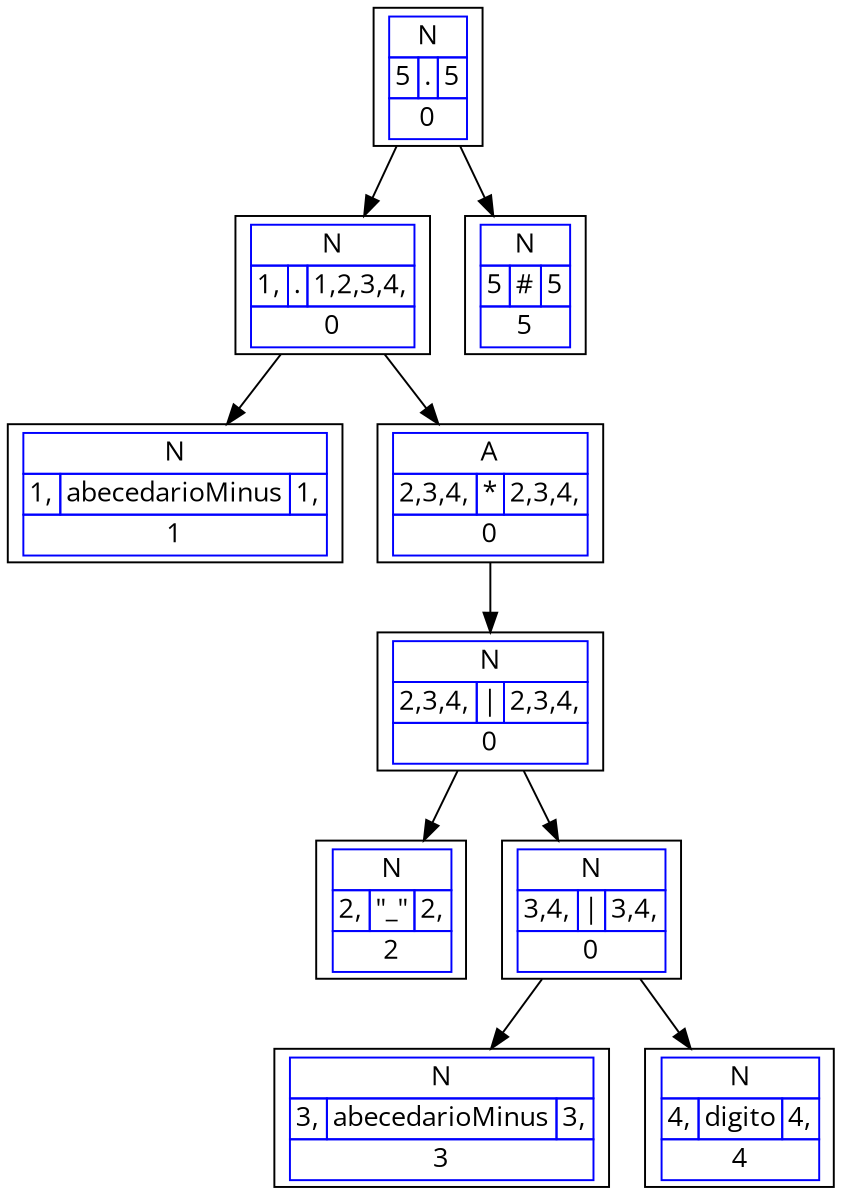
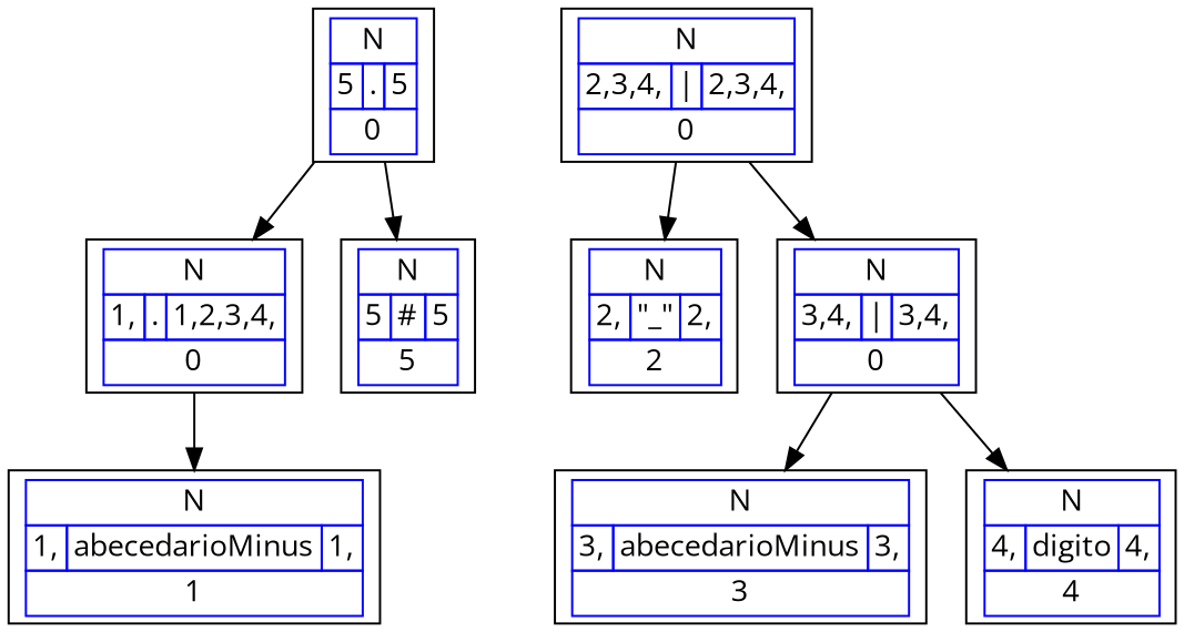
  digraph {
    concentrate=true
    rankdir=UD
    fontname="Open Sans"
    node [shape=box fontname="Open Sans"]
    edge [fontname="Open Sans"]
    n1 [label=<  <table border='0' cellborder='1' color='blue' cellspacing='0'> <tr><td colspan="3">N</td></tr> <tr><td>5</td><td>.</td><td>5</td></tr> <tr><td colspan="3">0</td></tr> </table> >]
    n2 [label=<  <table border='0' cellborder='1' color='blue' cellspacing='0'> <tr><td colspan="3">N</td></tr> <tr><td>1,</td><td>.</td><td>1,2,3,4,</td></tr> <tr><td colspan="3">0</td></tr> </table> >]
    n3 [label=<  <table border='0' cellborder='1' color='blue' cellspacing='0'> <tr><td colspan="3">N</td></tr> <tr><td>5</td><td>#</td><td>5</td></tr> <tr><td colspan="3">5</td></tr> </table> >]
    n4 [label=<  <table border='0' cellborder='1' color='blue' cellspacing='0'> <tr><td colspan="3">N</td></tr> <tr><td>1,</td><td>abecedarioMinus</td><td>1,</td></tr> <tr><td colspan="3">1</td></tr> </table> >]
-   n5 [label=<  <table border='0' cellborder='1' color='blue' cellspacing='0'> <tr><td colspan="3">A</td></tr> <tr><td>2,3,4,</td><td>*</td><td>2,3,4,</td></tr> <tr><td colspan="3">0</td></tr> </table> >]
    n6 [label=<  <table border='0' cellborder='1' color='blue' cellspacing='0'> <tr><td colspan="3">N</td></tr> <tr><td>2,3,4,</td><td>|</td><td>2,3,4,</td></tr> <tr><td colspan="3">0</td></tr> </table> >]
    n7 [label=<  <table border='0' cellborder='1' color='blue' cellspacing='0'> <tr><td colspan="3">N</td></tr> <tr><td>2,</td><td>"_"</td><td>2,</td></tr> <tr><td colspan="3">2</td></tr> </table> >]
    n8 [label=<  <table border='0' cellborder='1' color='blue' cellspacing='0'> <tr><td colspan="3">N</td></tr> <tr><td>3,4,</td><td>|</td><td>3,4,</td></tr> <tr><td colspan="3">0</td></tr> </table> >]
    n9 [label=<  <table border='0' cellborder='1' color='blue' cellspacing='0'> <tr><td colspan="3">N</td></tr> <tr><td>3,</td><td>abecedarioMinus</td><td>3,</td></tr> <tr><td colspan="3">3</td></tr> </table> >]
    n10 [label=<  <table border='0' cellborder='1' color='blue' cellspacing='0'> <tr><td colspan="3">N</td></tr> <tr><td>4,</td><td>digito</td><td>4,</td></tr> <tr><td colspan="3">4</td></tr> </table> >]
    n1 -> n2
    n1 -> n3
    n2 -> n4
-   n2 -> n5
-   n5 -> n6
    n6 -> n7
    n6 -> n8
    n8 -> n9
    n8 -> n10
  }
